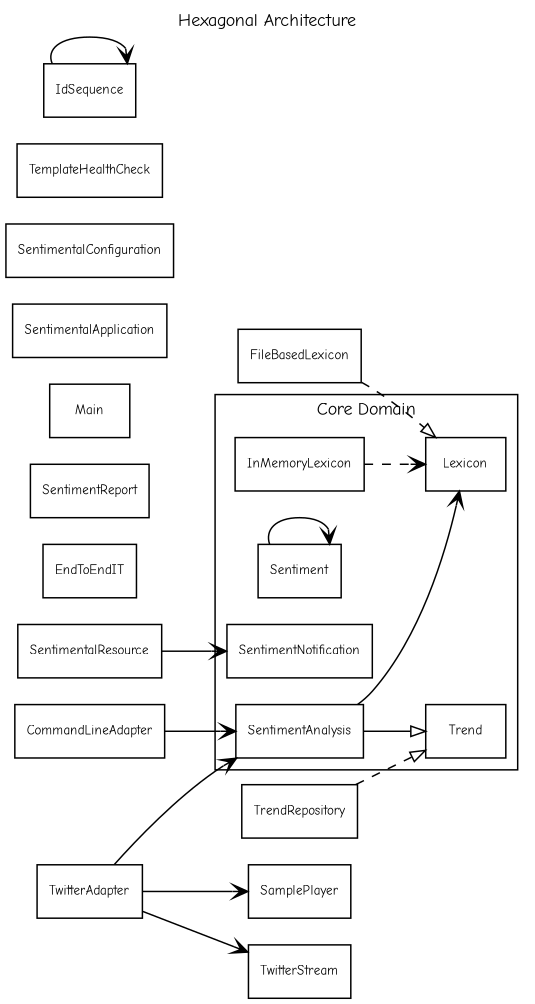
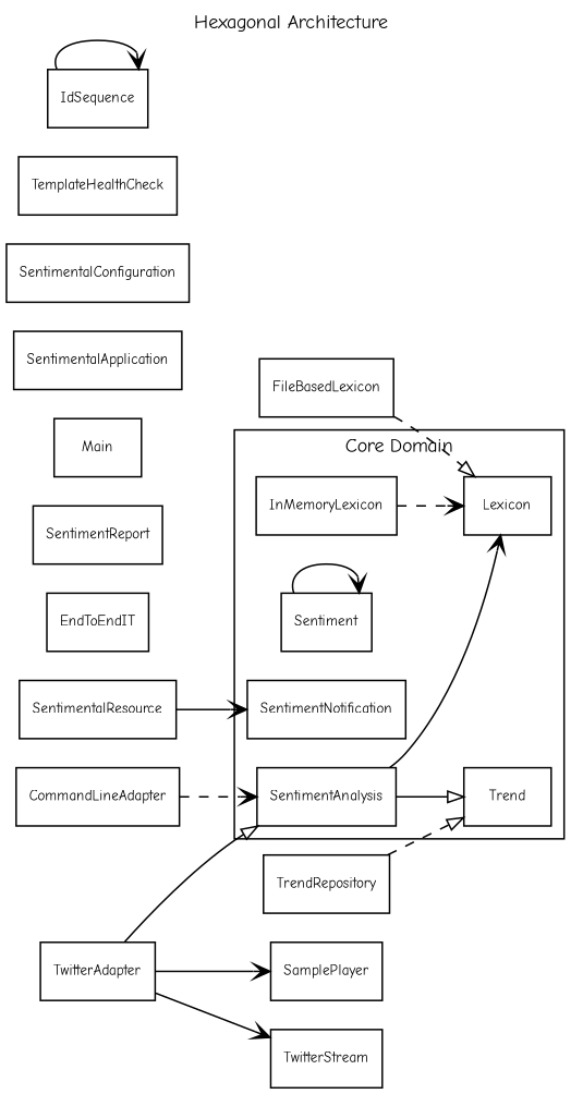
  digraph {
    fontname="Comic Neue"
    fontsize=12
    label="Hexagonal Architecture"
    labelloc=t
    rankdir=LR
    node [fontname="Comic Neue" fontsize=9 shape=rectangle]
    edge [arrowhead=vee fontname="Comic Neue" fontsize=9]
    InMemoryLexicon
    Lexicon
    Sentiment
    SentimentAnalysis
    SentimentNotification
    Trend
    EndToEndIT
    SentimentReport
    Main
    SentimentalApplication
    SentimentalConfiguration
    TemplateHealthCheck
    CommandLineAdapter
    FileBasedLexicon
    SentimentalResource
    TrendRepository
    TwitterAdapter
    SamplePlayer
    TwitterStream
    IdSequence
    subgraph cluster_1 {
      label="Core Domain"
      InMemoryLexicon
      Lexicon
      Sentiment
      SentimentAnalysis
      SentimentNotification
      Trend
    }
    InMemoryLexicon -> Lexicon [style=dashed]
    Sentiment -> Sentiment
    SentimentAnalysis -> Lexicon
    SentimentAnalysis -> Trend [arrowhead=onormal]
-   CommandLineAdapter -> SentimentAnalysis
+   CommandLineAdapter -> SentimentAnalysis [style=dashed]
    FileBasedLexicon -> Lexicon [arrowhead=onormal style=dashed]
    SentimentalResource -> SentimentNotification
    TrendRepository -> Trend [arrowhead=onormal style=dashed]
-   TwitterAdapter -> SentimentAnalysis
+   TwitterAdapter -> SentimentAnalysis [arrowhead=onormal]
    TwitterAdapter -> SamplePlayer
    TwitterAdapter -> TwitterStream
    IdSequence -> IdSequence
  }
